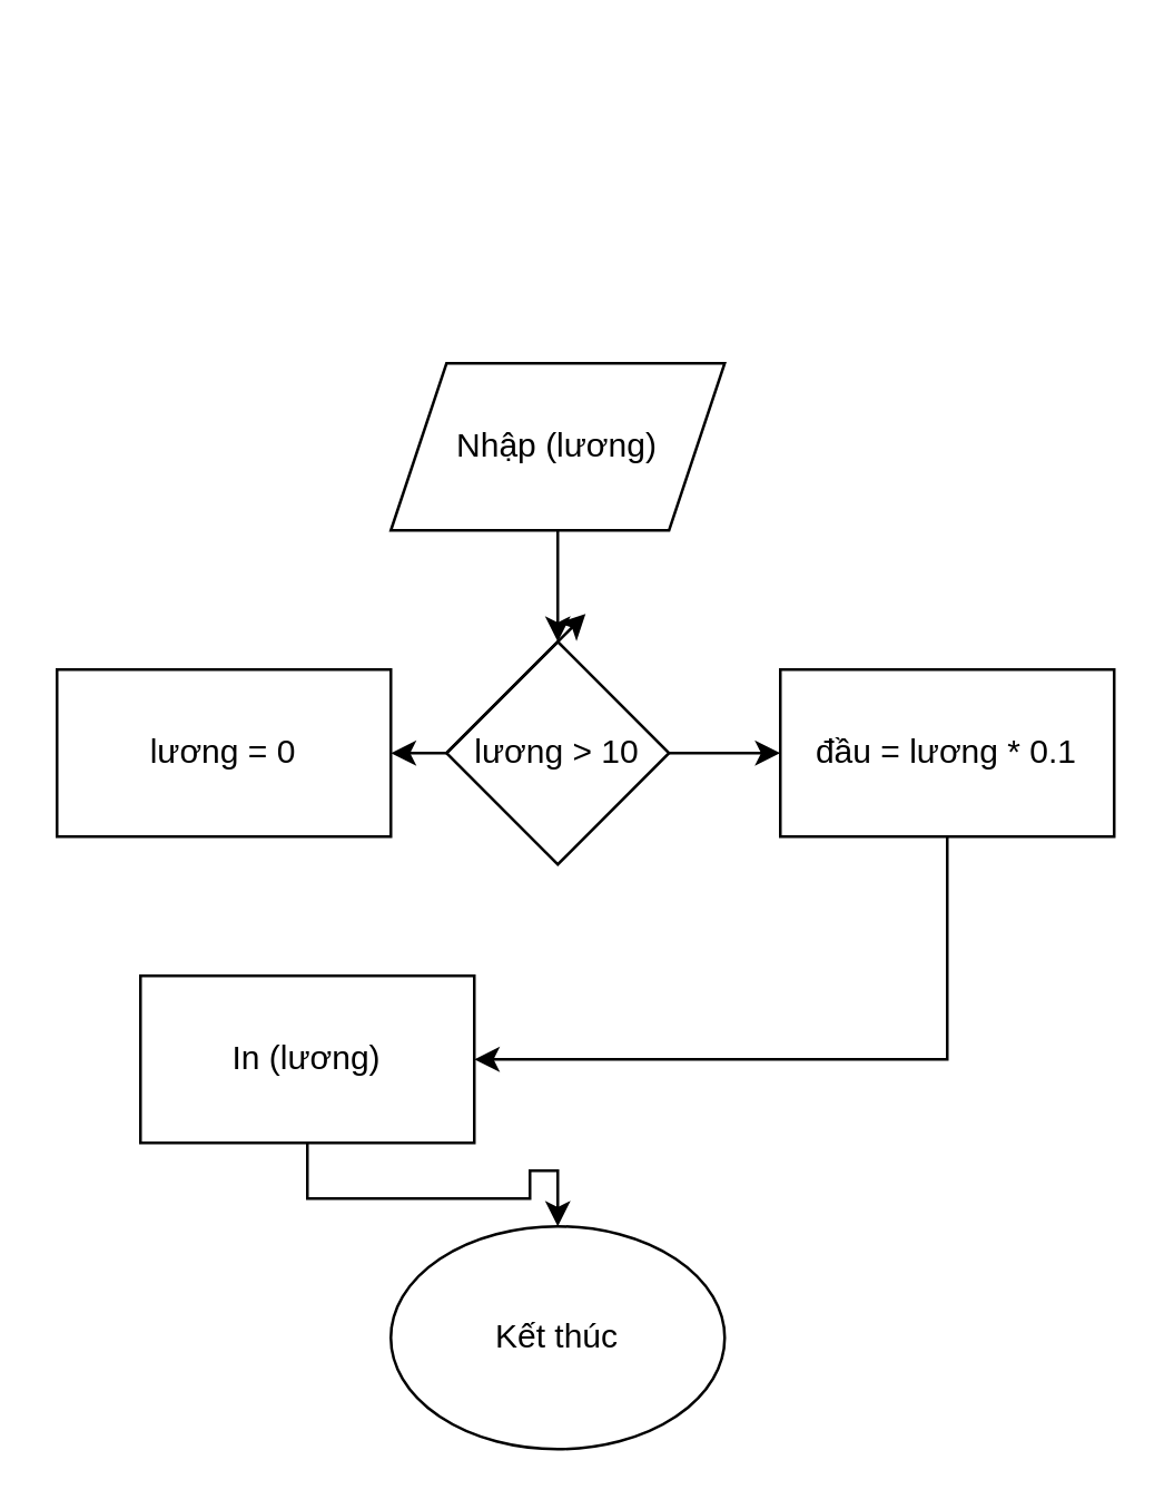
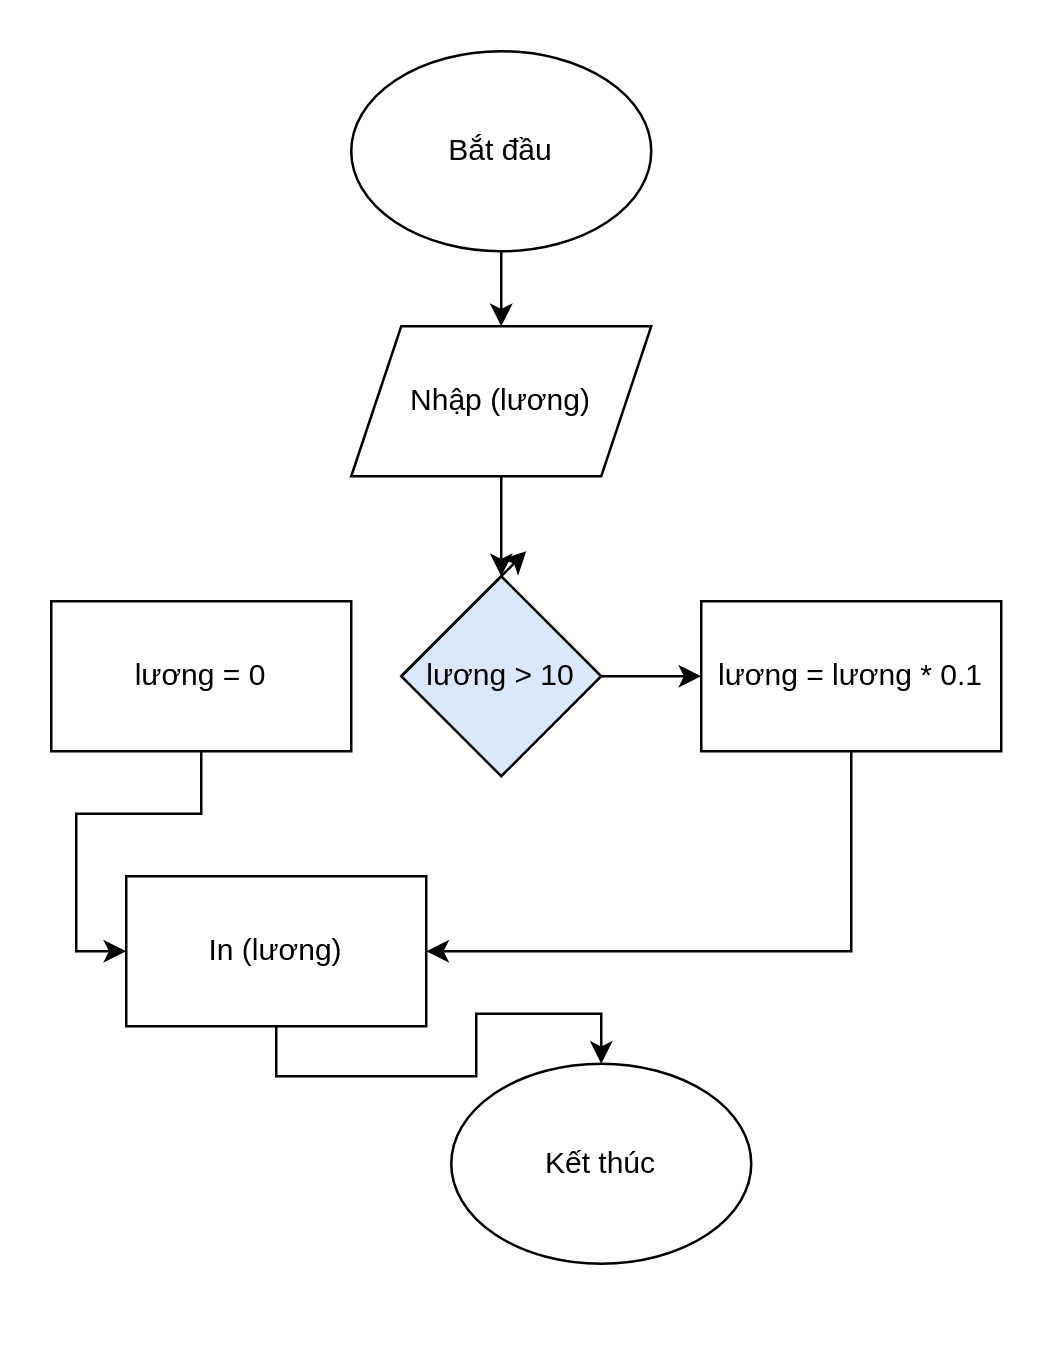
  <mxCell id="0" />
  <mxCell id="1" parent="0" />
+ <mxCell id="2" style="edgeStyle=orthogonalEdgeStyle;rounded=0;orthogonalLoop=1;jettySize=auto;html=1;exitX=0.5;exitY=1;exitDx=0;exitDy=0;entryX=0.5;entryY=0;entryDx=0;entryDy=0;" edge="1" parent="1" source="3" target="5"><mxGeometry relative="1" as="geometry" /></mxCell>
+ <mxCell id="3" value="Bắt đầu" style="ellipse;whiteSpace=wrap;html=1;" vertex="1" parent="1"><mxGeometry x="140" y="20" width="120" height="80" as="geometry" /></mxCell>
  <mxCell id="4" style="edgeStyle=orthogonalEdgeStyle;rounded=0;orthogonalLoop=1;jettySize=auto;html=1;exitX=0.5;exitY=1;exitDx=0;exitDy=0;entryX=0.5;entryY=0;entryDx=0;entryDy=0;" edge="1" parent="1" source="5" target="8"><mxGeometry relative="1" as="geometry" /></mxCell>
  <mxCell id="5" value="Nhập (lương)" style="shape=parallelogram;perimeter=parallelogramPerimeter;whiteSpace=wrap;html=1;fixedSize=1;" vertex="1" parent="1"><mxGeometry x="140" y="130" width="120" height="60" as="geometry" /></mxCell>
  <mxCell id="6" style="edgeStyle=orthogonalEdgeStyle;rounded=0;orthogonalLoop=1;jettySize=auto;html=1;exitX=1;exitY=0.5;exitDx=0;exitDy=0;entryX=0;entryY=0.5;entryDx=0;entryDy=0;" edge="1" parent="1" source="8" target="10"><mxGeometry relative="1" as="geometry" /></mxCell>
- <mxCell id="7" style="edgeStyle=orthogonalEdgeStyle;rounded=0;orthogonalLoop=1;jettySize=auto;html=1;exitX=0;exitY=0.5;exitDx=0;exitDy=0;entryX=1;entryY=0.5;entryDx=0;entryDy=0;" edge="1" parent="1" source="8" target="12"><mxGeometry relative="1" as="geometry" /></mxCell>
- <mxCell id="8" value="lương &amp;gt; 10" style="rhombus;whiteSpace=wrap;html=1;" vertex="1" parent="1"><mxGeometry x="160" y="230" width="80" height="80" as="geometry" /></mxCell>
+ <mxCell id="8" value="lương &amp;gt; 10" style="rhombus;whiteSpace=wrap;html=1;fillColor=#dae8fc;" vertex="1" parent="1"><mxGeometry x="160" y="230" width="80" height="80" as="geometry" /></mxCell>
  <mxCell id="9" style="edgeStyle=orthogonalEdgeStyle;rounded=0;orthogonalLoop=1;jettySize=auto;html=1;exitX=0.5;exitY=1;exitDx=0;exitDy=0;entryX=1;entryY=0.5;entryDx=0;entryDy=0;" edge="1" parent="1" source="10" target="14"><mxGeometry relative="1" as="geometry" /></mxCell>
- <mxCell id="10" value="đầu = lương * 0.1" style="rounded=0;whiteSpace=wrap;html=1;" vertex="1" parent="1"><mxGeometry x="280" y="240" width="120" height="60" as="geometry" /></mxCell>
+ <mxCell id="10" value="lương = lương * 0.1" style="rounded=0;whiteSpace=wrap;html=1;" vertex="1" parent="1"><mxGeometry x="280" y="240" width="120" height="60" as="geometry" /></mxCell>
+ <mxCell id="11" style="edgeStyle=orthogonalEdgeStyle;rounded=0;orthogonalLoop=1;jettySize=auto;html=1;exitX=0.5;exitY=1;exitDx=0;exitDy=0;entryX=0;entryY=0.5;entryDx=0;entryDy=0;" edge="1" parent="1" source="12" target="14"><mxGeometry relative="1" as="geometry" /></mxCell>
  <mxCell id="12" value="lương = 0" style="rounded=0;whiteSpace=wrap;html=1;" vertex="1" parent="1"><mxGeometry y="240" width="120" height="60" as="geometry" x="20" /></mxCell>
  <mxCell id="13" style="edgeStyle=orthogonalEdgeStyle;rounded=0;orthogonalLoop=1;jettySize=auto;html=1;exitX=0.5;exitY=1;exitDx=0;exitDy=0;entryX=0.5;entryY=0;entryDx=0;entryDy=0;" edge="1" parent="1" source="14" target="15"><mxGeometry relative="1" as="geometry" /></mxCell>
  <mxCell id="14" value="In (lương)" style="rounded=0;whiteSpace=wrap;html=1;" vertex="1" parent="1"><mxGeometry x="50" y="350" width="120" height="60" as="geometry" /></mxCell>
- <mxCell id="15" value="Kết thúc" style="ellipse;whiteSpace=wrap;html=1;" vertex="1" parent="1"><mxGeometry x="140" y="440" width="120" height="80" as="geometry" /></mxCell>
+ <mxCell id="15" value="Kết thúc" style="ellipse;whiteSpace=wrap;html=1;" vertex="1" parent="1"><mxGeometry x="180" y="425" width="120" height="80" as="geometry" /></mxCell>
  <mxCell id="16" value="" style="endArrow=classic;html=1;rounded=0;" edge="1" parent="1"><mxGeometry width="50" height="50" relative="1" as="geometry"><mxPoint x="160" y="270" as="sourcePoint" /><mxPoint x="210" y="220" as="targetPoint" /></mxGeometry></mxCell>
